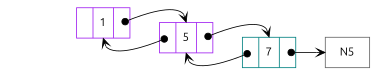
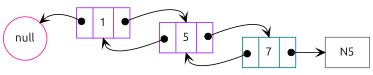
  digraph {
    fontname=Ubuntu
    rankdir=LR
    node [color=purple fontname=Ubuntu shape=record]
    edge [arrowhead=vee arrowtail=dot dir=both fontname=Ubuntu headport="data:n" tailport="next:N2" tailclip=false]
+   n1 [color=deeppink label=null shape=circle]
    n2 [label="{ <prev> | <data> 1 | <next>  }"]
    n3 [label="{ <prev> | <data> 5 | <next>  }"]
    n4 [color=teal label="{ <prev> | <data> 7 | <next>  }"]
    n5 [color=gray40 label=N5]
+   n1 -> n2 [arrowhead=dot arrowtail=vee headclip=false headport="prev:N2" tailclip=""]
    n2 -> n3
    n3 -> n2 [headport="data:s" tailport="prev:N2"]
    n3 -> n4
    n4 -> n3 [headport="data:s" tailport="prev:N2"]
    n4 -> n5
  }
